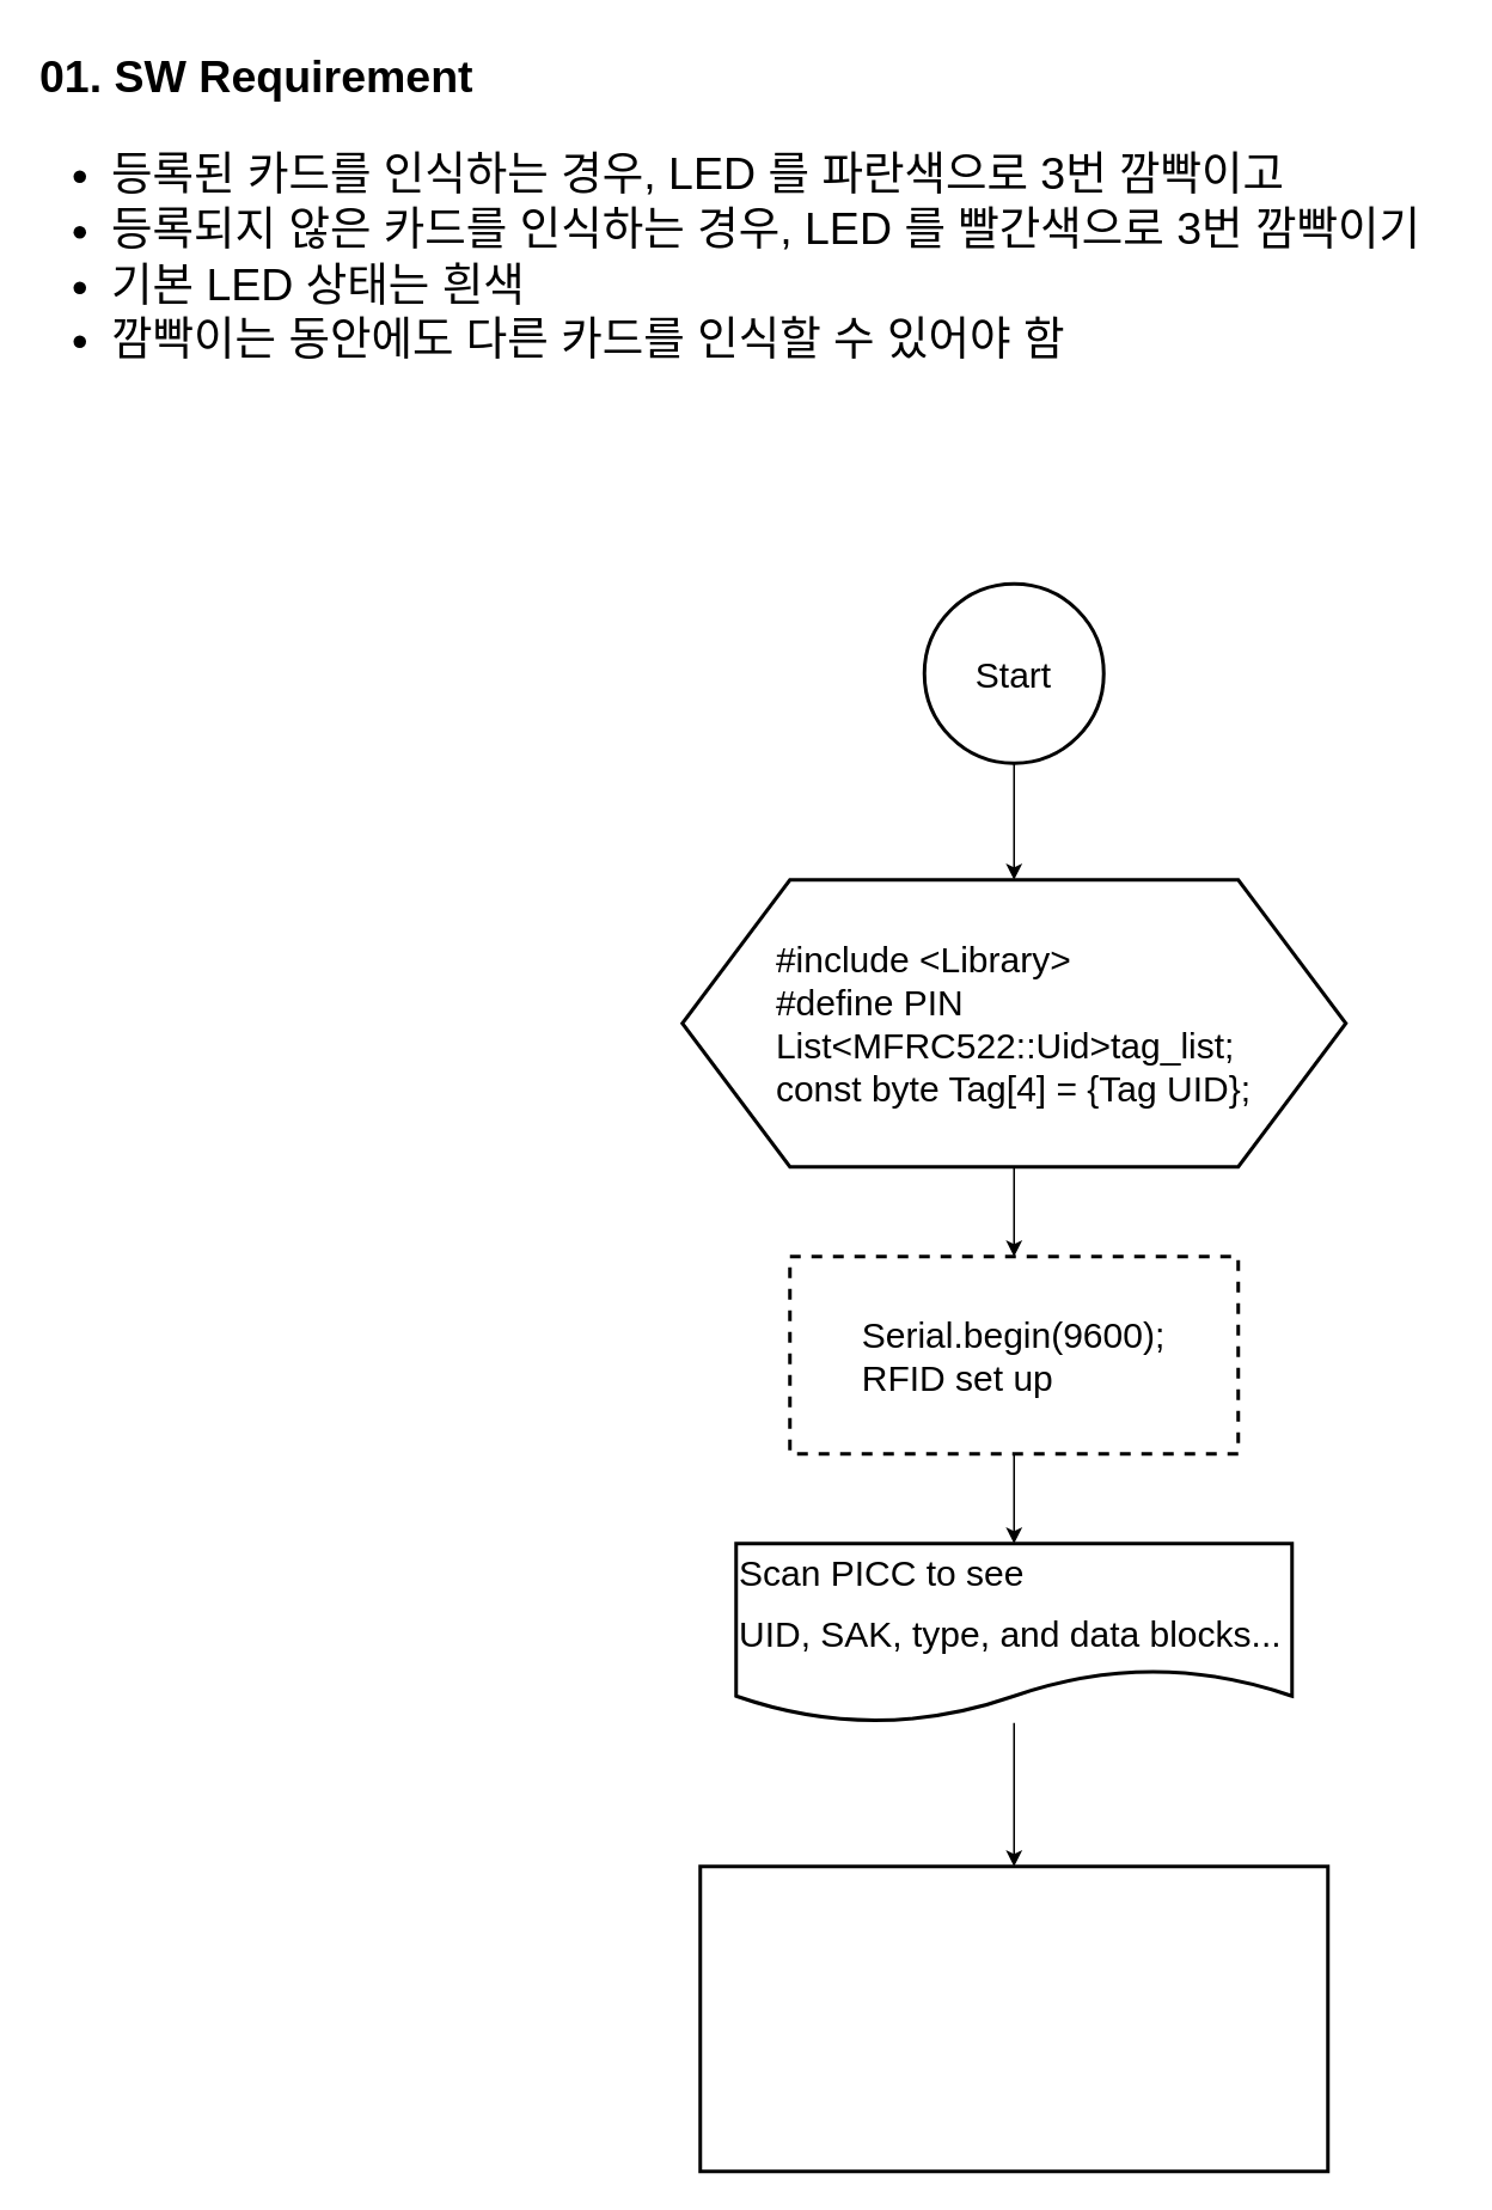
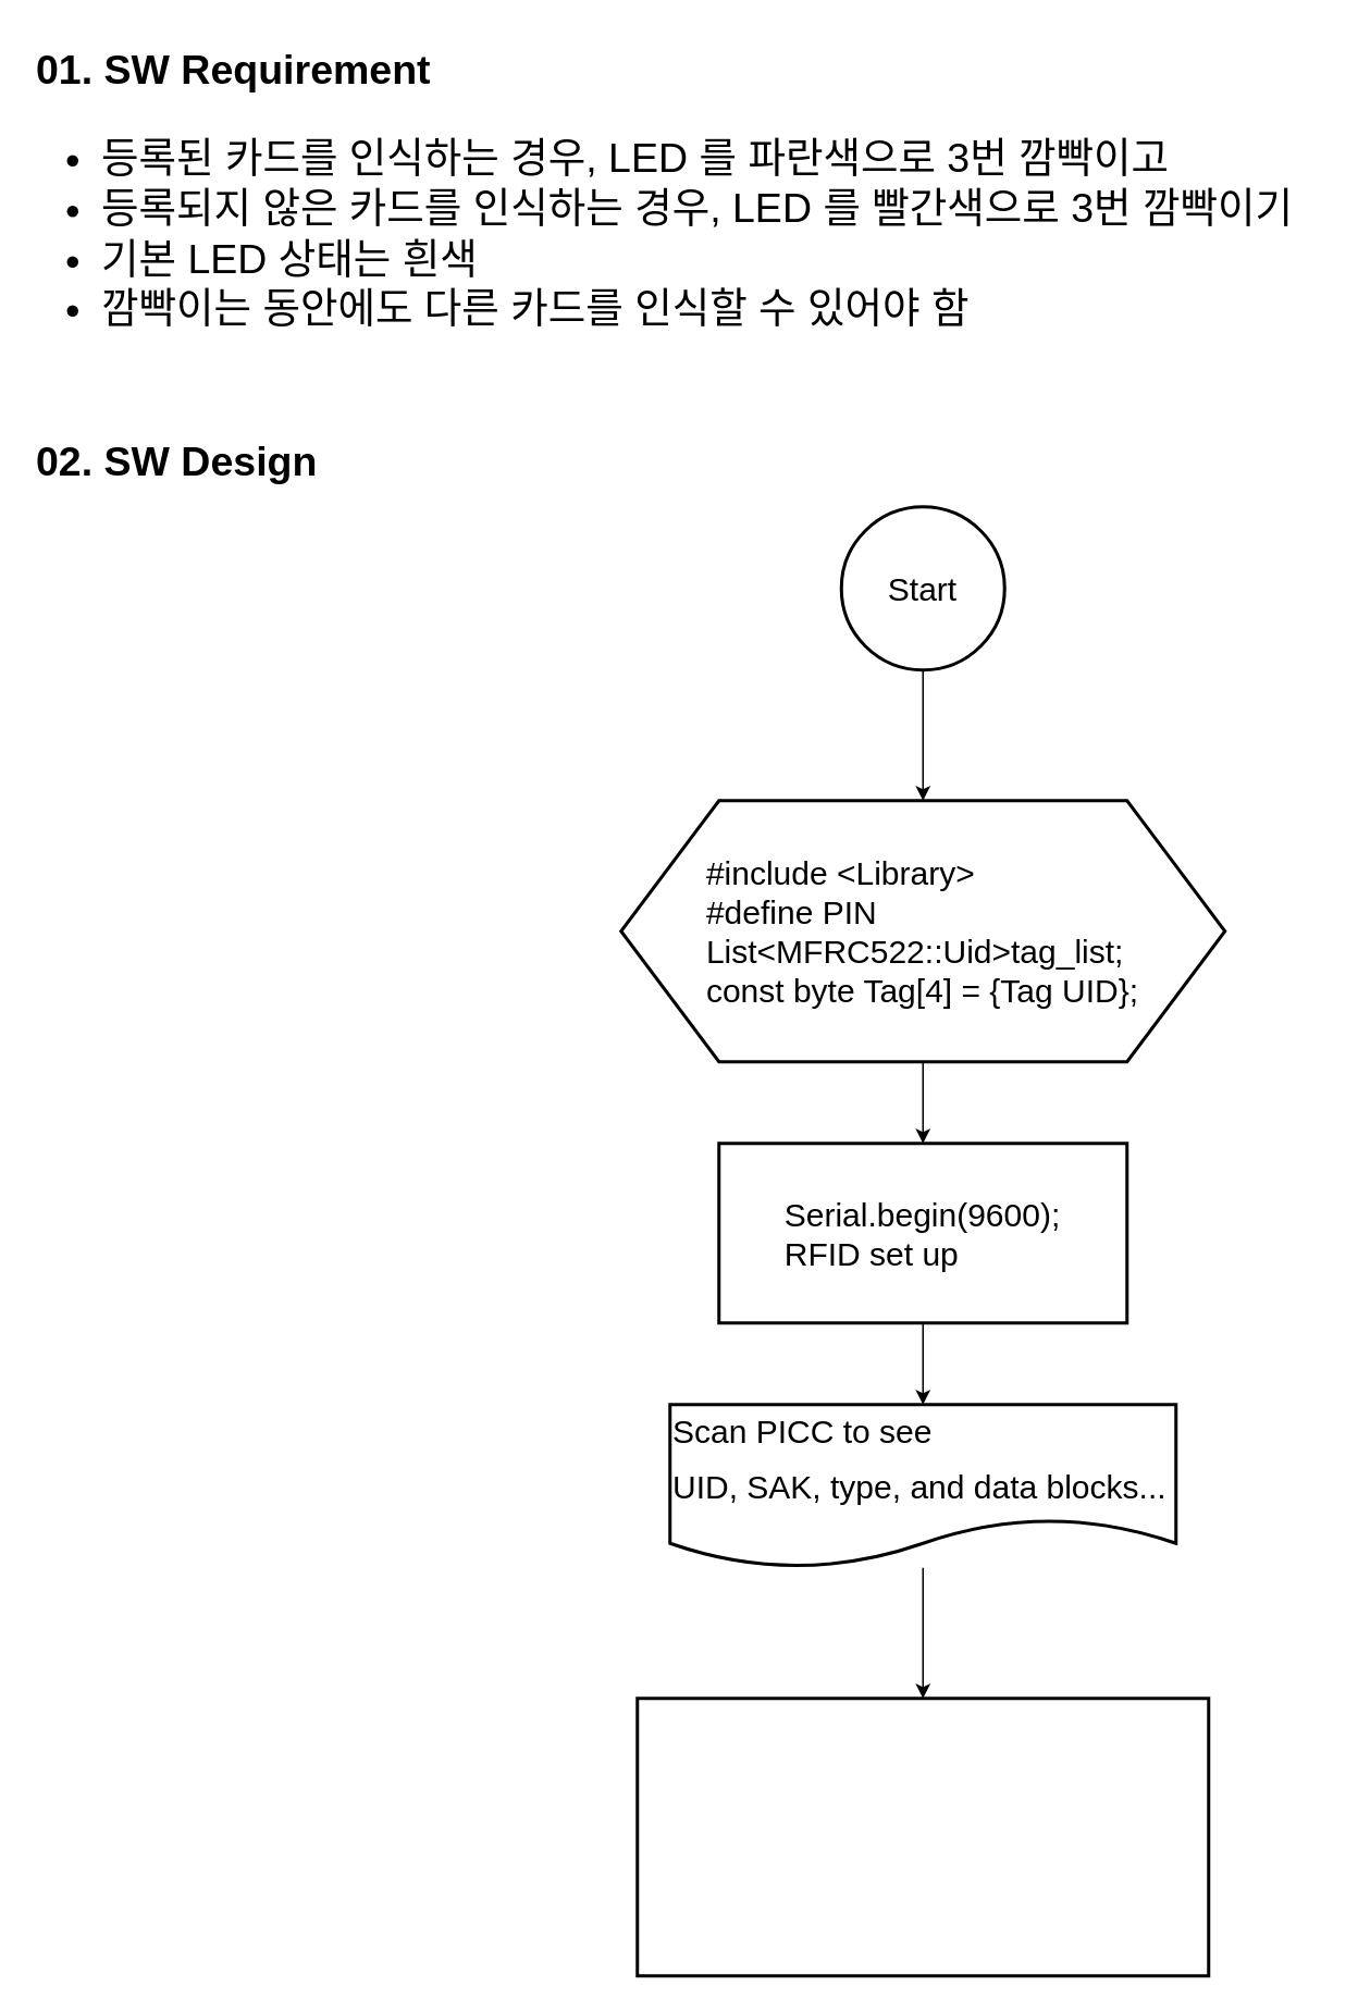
  <mxCell id="0" />
  <mxCell id="1" parent="0" />
  <mxCell id="2" value="&lt;span style=&quot;font-size: 25px; font-weight: 700;&quot;&gt;01. SW Requirement&lt;br&gt;&lt;/span&gt;&lt;h1 style=&quot;margin-top: 0px;&quot;&gt;&lt;ul&gt;&lt;li&gt;&lt;span style=&quot;font-size: 25px; font-weight: 400;&quot;&gt;등록된 카드를 인식하는 경우, LED 를 파란색으로 3번 깜빡이고&lt;/span&gt;&lt;/li&gt;&lt;li&gt;&lt;span style=&quot;font-size: 25px; font-weight: 400;&quot;&gt;등록되지 않은 카드를 인식하는 경우, LED 를 빨간색으로 3번 깜빡이기&lt;/span&gt;&lt;/li&gt;&lt;li&gt;&lt;span style=&quot;font-size: 25px; font-weight: 400;&quot;&gt;기본 LED 상태는 흰색&lt;/span&gt;&lt;/li&gt;&lt;li&gt;&lt;span style=&quot;font-size: 25px; font-weight: 400;&quot;&gt;깜빡이는 동안에도 다른 카드를 인식할 수 있어야 함&lt;/span&gt;&lt;/li&gt;&lt;/ul&gt;&lt;/h1&gt;" style="text;html=1;whiteSpace=wrap;overflow=hidden;rounded=0;labelBackgroundColor=none;" vertex="1" parent="1"><mxGeometry x="20" y="20" width="790" height="190" as="geometry" /></mxCell>
+ <mxCell id="3" value="&lt;span style=&quot;font-size: 25px; font-weight: 700;&quot;&gt;02. SW Design&lt;/span&gt;" style="text;html=1;whiteSpace=wrap;overflow=hidden;rounded=0;labelBackgroundColor=none;" vertex="1" parent="1"><mxGeometry x="20" y="260" width="790" height="50" as="geometry" /></mxCell>
  <mxCell id="4" value="" style="edgeStyle=orthogonalEdgeStyle;rounded=0;orthogonalLoop=1;jettySize=auto;html=1;labelBackgroundColor=none;fontColor=default;" edge="1" parent="1" source="5" target="7"><mxGeometry relative="1" as="geometry" /></mxCell>
- <mxCell id="5" value="&lt;font style=&quot;font-size: 20px;&quot;&gt;Start&lt;/font&gt;" style="strokeWidth=2;html=1;shape=mxgraph.flowchart.start_2;whiteSpace=wrap;labelBackgroundColor=none;rounded=0;" vertex="1" parent="1"><mxGeometry x="515" y="325" width="100" height="100" as="geometry" /></mxCell>
+ <mxCell id="5" value="&lt;font style=&quot;font-size: 20px;&quot;&gt;Start&lt;/font&gt;" style="strokeWidth=2;html=1;shape=mxgraph.flowchart.start_2;whiteSpace=wrap;labelBackgroundColor=none;rounded=0;" vertex="1" parent="1"><mxGeometry x="515" y="310" width="100" height="100" as="geometry" /></mxCell>
  <mxCell id="6" value="" style="edgeStyle=orthogonalEdgeStyle;rounded=0;orthogonalLoop=1;jettySize=auto;html=1;labelBackgroundColor=none;fontColor=default;" edge="1" parent="1" source="7" target="9"><mxGeometry relative="1" as="geometry" /></mxCell>
  <mxCell id="7" value="&lt;div style=&quot;text-align: left;&quot;&gt;&lt;span style=&quot;font-size: 20px; background-color: initial;&quot;&gt;#include &amp;lt;Library&lt;/span&gt;&lt;span style=&quot;font-size: 20px; background-color: initial;&quot;&gt;&amp;gt;&lt;/span&gt;&lt;/div&gt;&lt;div style=&quot;text-align: left;&quot;&gt;&lt;font style=&quot;font-size: 20px;&quot;&gt;#define PIN&lt;br&gt;&lt;/font&gt;&lt;/div&gt;&lt;div style=&quot;text-align: left;&quot;&gt;&lt;font style=&quot;font-size: 20px;&quot;&gt;List&amp;lt;MFRC522::Uid&amp;gt;tag_list;&lt;/font&gt;&lt;/div&gt;&lt;div style=&quot;text-align: left;&quot;&gt;&lt;span style=&quot;font-size: 20px;&quot;&gt;const byte Tag[4] = {Tag UID};&lt;/span&gt;&lt;/div&gt;" style="shape=hexagon;perimeter=hexagonPerimeter2;whiteSpace=wrap;html=1;fixedSize=1;strokeWidth=2;size=60.0;labelBackgroundColor=none;rounded=0;" vertex="1" parent="1"><mxGeometry x="380" y="490" width="370" height="160" as="geometry" /></mxCell>
  <mxCell id="8" value="" style="edgeStyle=orthogonalEdgeStyle;rounded=0;orthogonalLoop=1;jettySize=auto;html=1;" edge="1" parent="1" source="9" target="11"><mxGeometry relative="1" as="geometry" /></mxCell>
- <mxCell id="9" value="&lt;div style=&quot;text-align: left;&quot;&gt;&lt;div&gt;&lt;span style=&quot;font-size: 20px;&quot;&gt;Serial.begin(9600);&lt;/span&gt;&lt;/div&gt;&lt;div&gt;&lt;span style=&quot;font-size: 20px;&quot;&gt;RFID set up&lt;/span&gt;&lt;/div&gt;&lt;/div&gt;" style="whiteSpace=wrap;html=1;strokeWidth=2;labelBackgroundColor=none;rounded=0;dashed=1;" vertex="1" parent="1"><mxGeometry x="440" y="700" width="250" height="110" as="geometry" /></mxCell>
+ <mxCell id="9" value="&lt;div style=&quot;text-align: left;&quot;&gt;&lt;div&gt;&lt;span style=&quot;font-size: 20px;&quot;&gt;Serial.begin(9600);&lt;/span&gt;&lt;/div&gt;&lt;div&gt;&lt;span style=&quot;font-size: 20px;&quot;&gt;RFID set up&lt;/span&gt;&lt;/div&gt;&lt;/div&gt;" style="whiteSpace=wrap;html=1;strokeWidth=2;labelBackgroundColor=none;rounded=0;" vertex="1" parent="1"><mxGeometry x="440" y="700" width="250" height="110" as="geometry" /></mxCell>
  <mxCell id="10" value="" style="edgeStyle=orthogonalEdgeStyle;rounded=0;orthogonalLoop=1;jettySize=auto;html=1;" edge="1" parent="1" source="11" target="12"><mxGeometry relative="1" as="geometry" /></mxCell>
  <mxCell id="11" value="&lt;p style=&quot;background-color: rgb(255, 255, 255); line-height: 19px; white-space: pre;&quot;&gt;&lt;font face=&quot;Helvetica&quot; style=&quot;font-size: 20px;&quot;&gt;Scan PICC to see &lt;/font&gt;&lt;/p&gt;&lt;p style=&quot;background-color: rgb(255, 255, 255); line-height: 19px; white-space: pre;&quot;&gt;&lt;font face=&quot;Helvetica&quot; style=&quot;font-size: 20px;&quot;&gt;UID, SAK, type, and data blocks...&lt;/font&gt;&lt;/p&gt;" style="shape=document;whiteSpace=wrap;html=1;boundedLbl=1;strokeWidth=2;labelBackgroundColor=none;rounded=0;align=left;" vertex="1" parent="1"><mxGeometry x="410" y="860" width="310" height="100" as="geometry" /></mxCell>
  <mxCell id="12" value="" style="whiteSpace=wrap;html=1;align=left;strokeWidth=2;labelBackgroundColor=none;rounded=0;" vertex="1" parent="1"><mxGeometry x="390" y="1040" width="350" height="170" as="geometry" /></mxCell>
